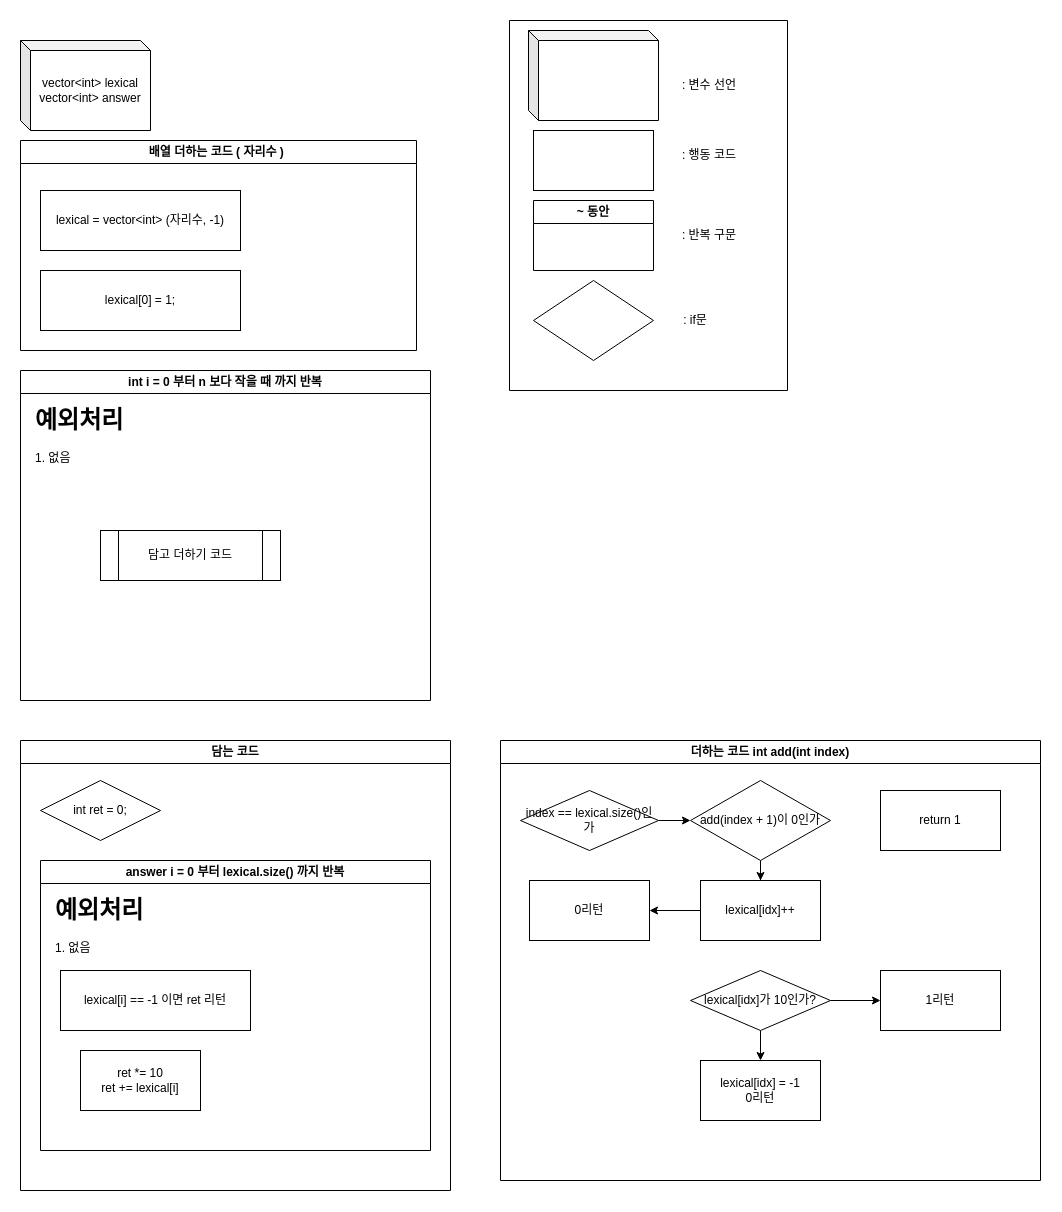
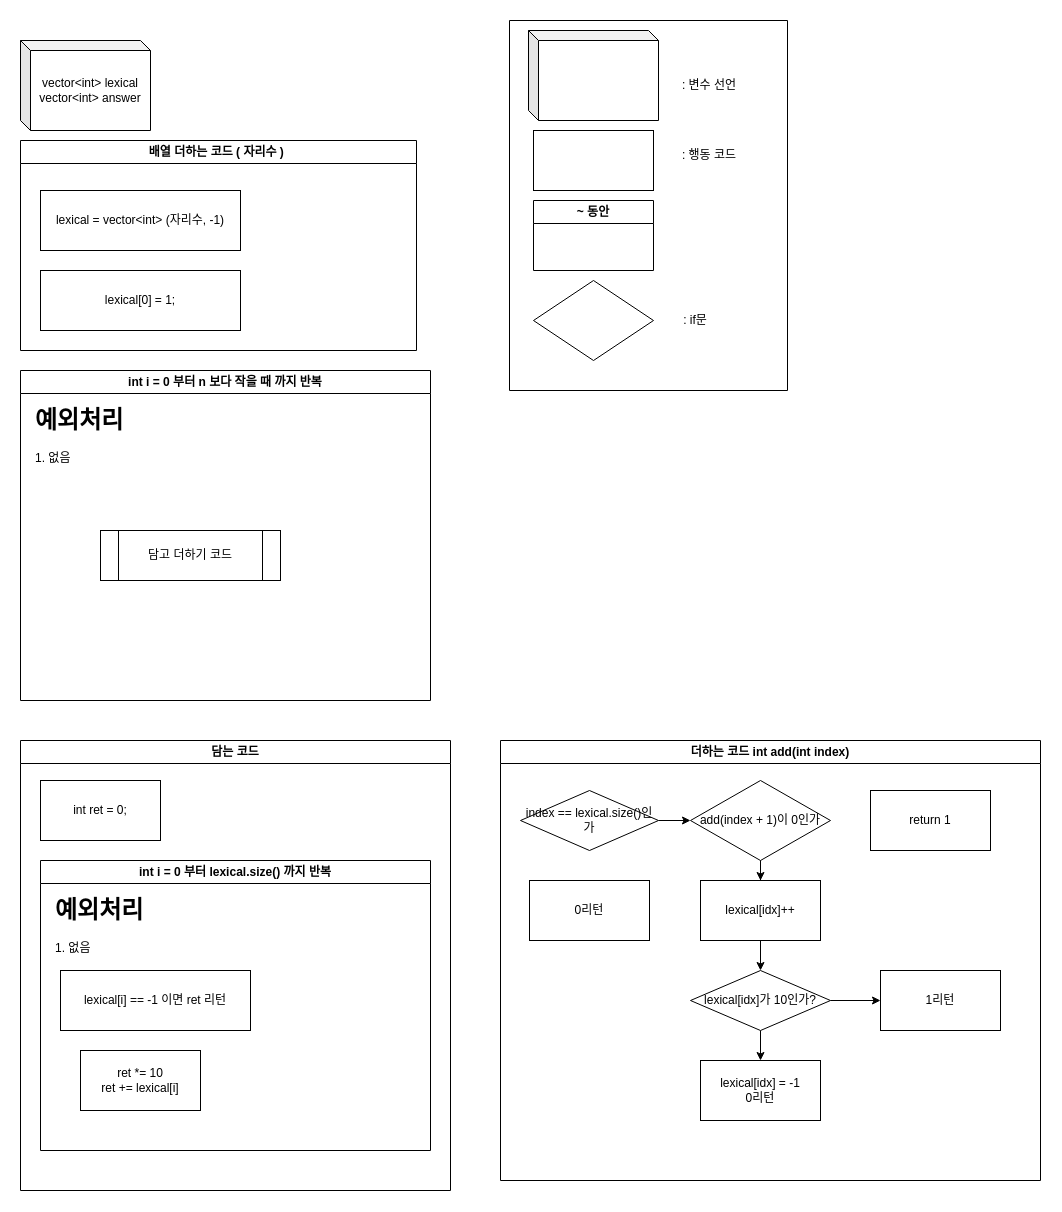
  <mxCell id="0" />
  <mxCell id="1" parent="0" />
  <mxCell id="2" value="" style="swimlane;startSize=0;" vertex="1" parent="1"><mxGeometry x="509" y="20" width="278" height="370" as="geometry" /></mxCell>
  <mxCell id="3" value=": 변수 선언" style="text;html=1;align=center;verticalAlign=middle;whiteSpace=wrap;rounded=0;" vertex="1" parent="2"><mxGeometry x="170" y="50" width="60" height="30" as="geometry" /></mxCell>
  <mxCell id="4" value="" style="rounded=0;whiteSpace=wrap;html=1;" vertex="1" parent="2"><mxGeometry x="24" y="110" width="120" height="60" as="geometry" /></mxCell>
  <mxCell id="5" value=": 행동 코드" style="text;html=1;align=center;verticalAlign=middle;whiteSpace=wrap;rounded=0;" vertex="1" parent="2"><mxGeometry x="170" y="120" width="60" height="30" as="geometry" /></mxCell>
  <mxCell id="6" value="~ 동안" style="swimlane;whiteSpace=wrap;html=1;" vertex="1" parent="2"><mxGeometry x="24" y="180" width="120" height="70" as="geometry" /></mxCell>
- <mxCell id="7" value=": 반복 구문" style="text;html=1;align=center;verticalAlign=middle;whiteSpace=wrap;rounded=0;" vertex="1" parent="2"><mxGeometry x="170" y="200" width="60" height="30" as="geometry" /></mxCell>
  <mxCell id="8" value="" style="rhombus;whiteSpace=wrap;html=1;" vertex="1" parent="2"><mxGeometry x="24" y="260" width="120" height="80" as="geometry" /></mxCell>
  <mxCell id="9" value=": if문" style="text;html=1;align=center;verticalAlign=middle;whiteSpace=wrap;rounded=0;" vertex="1" parent="2"><mxGeometry x="156" y="285" width="60" height="30" as="geometry" /></mxCell>
  <mxCell id="10" value="" style="shape=cube;whiteSpace=wrap;html=1;boundedLbl=1;backgroundOutline=1;darkOpacity=0.05;darkOpacity2=0.1;size=10;" vertex="1" parent="2"><mxGeometry x="19" y="10" width="130" height="90" as="geometry" /></mxCell>
  <mxCell id="11" value="배열 더하는 코드 ( 자리수 )&amp;nbsp;" style="swimlane;whiteSpace=wrap;html=1;" vertex="1" parent="1"><mxGeometry x="20" y="140" width="396" height="210" as="geometry" /></mxCell>
  <mxCell id="12" value="lexical = vector&amp;lt;int&amp;gt; (자리수, -1)" style="rounded=0;whiteSpace=wrap;html=1;" vertex="1" parent="11"><mxGeometry x="20" y="50" width="200" height="60" as="geometry" /></mxCell>
  <mxCell id="13" value="lexical[0] = 1;" style="rounded=0;whiteSpace=wrap;html=1;" vertex="1" parent="11"><mxGeometry x="20" y="130" width="200" height="60" as="geometry" /></mxCell>
  <mxCell id="14" value="vector&amp;lt;int&amp;gt;&amp;nbsp;lexical&lt;br&gt;vector&amp;lt;int&amp;gt; answer" style="shape=cube;whiteSpace=wrap;html=1;boundedLbl=1;backgroundOutline=1;darkOpacity=0.05;darkOpacity2=0.1;size=10;" vertex="1" parent="1"><mxGeometry x="20" y="40" width="130" height="90" as="geometry" /></mxCell>
  <mxCell id="15" value="int i = 0 부터 n 보다 작을 때 까지 반복" style="swimlane;whiteSpace=wrap;html=1;" vertex="1" parent="1"><mxGeometry x="20" y="370" width="410" height="330" as="geometry" /></mxCell>
  <mxCell id="16" value="&lt;h1&gt;예외처리&lt;/h1&gt;&lt;p&gt;1. 없음&lt;/p&gt;" style="text;html=1;strokeColor=none;fillColor=none;spacing=5;spacingTop=-20;whiteSpace=wrap;overflow=hidden;rounded=0;" vertex="1" parent="15"><mxGeometry x="10" y="30" width="386" height="120" as="geometry" /></mxCell>
  <mxCell id="17" value="담고 더하기 코드" style="shape=process;whiteSpace=wrap;html=1;backgroundOutline=1;" vertex="1" parent="15"><mxGeometry x="80" y="160" width="180" height="50" as="geometry" /></mxCell>
  <mxCell id="18" value="담는 코드" style="swimlane;whiteSpace=wrap;html=1;" vertex="1" parent="1"><mxGeometry x="20" y="740" width="430" height="450" as="geometry" /></mxCell>
- <mxCell id="19" value="int ret = 0;" style="rhombus;whiteSpace=wrap;html=1;" vertex="1" parent="18"><mxGeometry x="20" y="40" width="120" height="60" as="geometry" /></mxCell>
- <mxCell id="20" value="answer i = 0 부터&amp;nbsp;lexical.size()&amp;nbsp;까지 반복" style="swimlane;whiteSpace=wrap;html=1;" vertex="1" parent="18"><mxGeometry x="20" y="120" width="390" height="290" as="geometry" /></mxCell>
+ <mxCell id="19" value="int ret = 0;" style="rounded=0;whiteSpace=wrap;html=1;" vertex="1" parent="18"><mxGeometry x="20" y="40" width="120" height="60" as="geometry" /></mxCell>
+ <mxCell id="20" value="int i = 0 부터&amp;nbsp;lexical.size()&amp;nbsp;까지 반복" style="swimlane;whiteSpace=wrap;html=1;" vertex="1" parent="18"><mxGeometry x="20" y="120" width="390" height="290" as="geometry" /></mxCell>
  <mxCell id="21" value="&lt;h1&gt;예외처리&lt;/h1&gt;&lt;p&gt;1. 없음&lt;/p&gt;" style="text;html=1;strokeColor=none;fillColor=none;spacing=5;spacingTop=-20;whiteSpace=wrap;overflow=hidden;rounded=0;" vertex="1" parent="20"><mxGeometry x="10" y="30" width="330" height="100" as="geometry" /></mxCell>
  <mxCell id="22" value="lexical[i] == -1 이면 ret 리턴" style="rounded=0;whiteSpace=wrap;html=1;" vertex="1" parent="20"><mxGeometry x="20" y="110" width="190" height="60" as="geometry" /></mxCell>
  <mxCell id="23" value="ret *= 10&lt;br&gt;ret += lexical[i]" style="rounded=0;whiteSpace=wrap;html=1;" vertex="1" parent="20"><mxGeometry x="40" y="190" width="120" height="60" as="geometry" /></mxCell>
  <mxCell id="24" value="더하는 코드 int add(int index)" style="swimlane;whiteSpace=wrap;html=1;" vertex="1" parent="1"><mxGeometry x="500" y="740" width="540" height="440" as="geometry" /></mxCell>
  <mxCell id="25" value="" style="edgeStyle=orthogonalEdgeStyle;rounded=0;orthogonalLoop=1;jettySize=auto;html=1;" edge="1" parent="24" source="26" target="29"><mxGeometry relative="1" as="geometry" /></mxCell>
  <mxCell id="26" value="index == lexical.size()인가" style="rounded=0;whiteSpace=wrap;html=1;shape=rhombus;perimeter=rhombusPerimeter;" vertex="1" parent="24"><mxGeometry x="20" y="50" width="138" height="60" as="geometry" /></mxCell>
  <mxCell id="27" value="0리턴" style="whiteSpace=wrap;html=1;rounded=0;" vertex="1" parent="24"><mxGeometry x="29" y="140" width="120" height="60" as="geometry" /></mxCell>
  <mxCell id="28" value="" style="edgeStyle=orthogonalEdgeStyle;rounded=0;orthogonalLoop=1;jettySize=auto;html=1;" edge="1" parent="24" source="29" target="31"><mxGeometry relative="1" as="geometry" /></mxCell>
  <mxCell id="29" value="add(index + 1)이 0인가" style="rhombus;whiteSpace=wrap;html=1;" vertex="1" parent="24"><mxGeometry x="190" y="40" width="140" height="80" as="geometry" /></mxCell>
- <mxCell id="30" value="" style="edgeStyle=orthogonalEdgeStyle;rounded=0;orthogonalLoop=1;jettySize=auto;html=1;" edge="1" parent="24" source="31" target="27"><mxGeometry relative="1" as="geometry" /></mxCell>
+ <mxCell id="30" value="" style="edgeStyle=orthogonalEdgeStyle;rounded=0;orthogonalLoop=1;jettySize=auto;html=1;" edge="1" parent="24" source="31" target="35"><mxGeometry relative="1" as="geometry" /></mxCell>
  <mxCell id="31" value="lexical[idx]++" style="whiteSpace=wrap;html=1;" vertex="1" parent="24"><mxGeometry x="200" y="140" width="120" height="60" as="geometry" /></mxCell>
- <mxCell id="32" value="return 1" style="whiteSpace=wrap;html=1;" vertex="1" parent="24"><mxGeometry x="380" y="50" width="120" height="60" as="geometry" /></mxCell>
+ <mxCell id="32" value="return 1" style="whiteSpace=wrap;html=1;" vertex="1" parent="24"><mxGeometry x="370" y="50" width="120" height="60" as="geometry" /></mxCell>
  <mxCell id="33" value="" style="edgeStyle=orthogonalEdgeStyle;rounded=0;orthogonalLoop=1;jettySize=auto;html=1;" edge="1" parent="24" source="35" target="36"><mxGeometry relative="1" as="geometry" /></mxCell>
  <mxCell id="34" value="" style="edgeStyle=orthogonalEdgeStyle;rounded=0;orthogonalLoop=1;jettySize=auto;html=1;" edge="1" parent="24" source="35" target="37"><mxGeometry relative="1" as="geometry" /></mxCell>
  <mxCell id="35" value="lexical[idx]가 10인가?" style="rhombus;whiteSpace=wrap;html=1;" vertex="1" parent="24"><mxGeometry x="190" y="230" width="140" height="60" as="geometry" /></mxCell>
  <mxCell id="36" value="lexical[idx] = -1&lt;br&gt;0리턴" style="whiteSpace=wrap;html=1;" vertex="1" parent="24"><mxGeometry x="200" y="320" width="120" height="60" as="geometry" /></mxCell>
  <mxCell id="37" value="1리턴" style="whiteSpace=wrap;html=1;" vertex="1" parent="24"><mxGeometry x="380" y="230" width="120" height="60" as="geometry" /></mxCell>
